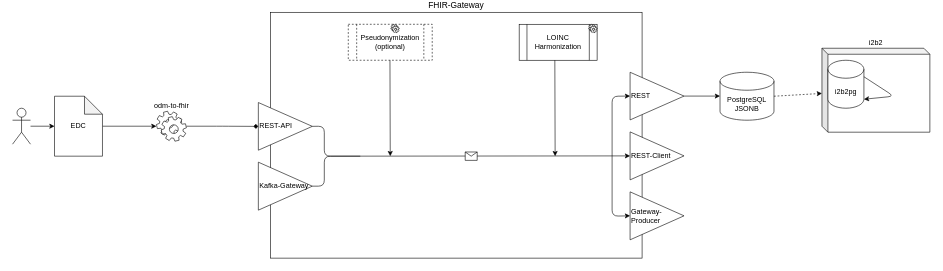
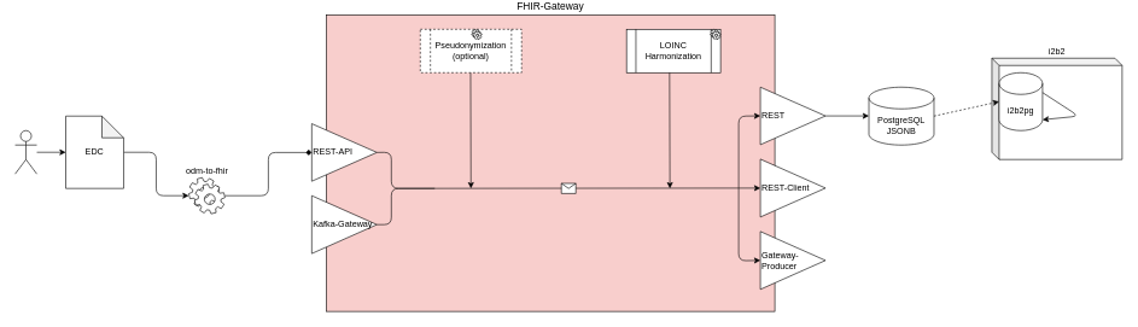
  <mxCell id="0" />
  <mxCell id="1" parent="0" />
  <mxCell id="2" value="" style="endArrow=classic;html=1;entryX=0;entryY=0.5;entryDx=0;entryDy=0;entryPerimeter=0;exitX=1;exitY=0.5;exitDx=0;exitDy=0;" parent="1" source="9" edge="1"><mxGeometry width="50" height="50" relative="1" as="geometry"><mxPoint x="850" y="340" as="sourcePoint" /><mxPoint x="1200" y="159.75" as="targetPoint" /></mxGeometry></mxCell>
  <mxCell id="3" value="" style="group;fontSize=12;" parent="1" vertex="1" connectable="0"><mxGeometry x="430" y="20" width="710" height="410" as="geometry" /></mxCell>
- <mxCell id="4" value="&lt;font style=&quot;font-size: 14px&quot;&gt;FHIR-Gateway&lt;/font&gt;" style="whiteSpace=wrap;html=1;labelPosition=center;verticalLabelPosition=top;align=center;verticalAlign=bottom;" parent="3" vertex="1"><mxGeometry x="20" width="620" height="410" as="geometry" /></mxCell>
+ <mxCell id="4" value="&lt;font style=&quot;font-size: 14px&quot;&gt;FHIR-Gateway&lt;/font&gt;" style="whiteSpace=wrap;html=1;labelPosition=center;verticalLabelPosition=top;align=center;verticalAlign=bottom;fillColor=#f8cecc;" parent="3" vertex="1"><mxGeometry x="20" width="620" height="410" as="geometry" /></mxCell>
  <mxCell id="5" value="REST-API" style="triangle;whiteSpace=wrap;html=1;align=left;" parent="3" vertex="1"><mxGeometry y="150.5" width="90" height="79.5" as="geometry" /></mxCell>
  <mxCell id="6" value="LOINC Harmonization" style="shape=process;whiteSpace=wrap;html=1;backgroundOutline=1;" parent="3" vertex="1"><mxGeometry x="435" y="20" width="130" height="60" as="geometry" /></mxCell>
  <mxCell id="7" value="Pseudonymization (optional)" style="shape=process;whiteSpace=wrap;html=1;backgroundOutline=1;dashed=1;" parent="3" vertex="1"><mxGeometry x="150" y="20" width="140" height="60" as="geometry" /></mxCell>
  <mxCell id="8" value="" style="endArrow=classic;html=1;exitX=0.5;exitY=1;exitDx=0;exitDy=0;" parent="3" edge="1"><mxGeometry x="-120" width="50" height="50" as="geometry"><mxPoint x="219.5" y="80" as="sourcePoint" /><mxPoint x="220" y="240" as="targetPoint" /></mxGeometry></mxCell>
  <mxCell id="9" value="REST" style="triangle;whiteSpace=wrap;html=1;align=left;" parent="3" vertex="1"><mxGeometry x="620" y="100" width="90" height="79.5" as="geometry" /></mxCell>
  <mxCell id="10" value="REST-Client" style="triangle;whiteSpace=wrap;html=1;align=left;" parent="3" vertex="1"><mxGeometry x="620" y="199.5" width="90" height="80" as="geometry" /></mxCell>
  <mxCell id="11" value="Gateway-Producer" style="triangle;whiteSpace=wrap;html=1;align=left;" parent="3" vertex="1"><mxGeometry x="620" y="299.5" width="90" height="80" as="geometry" /></mxCell>
  <mxCell id="12" value="Kafka-Gateway" style="triangle;whiteSpace=wrap;html=1;align=left;" parent="3" vertex="1"><mxGeometry y="250" width="90" height="80" as="geometry" /></mxCell>
  <mxCell id="13" value="" style="endArrow=classic;html=1;exitX=1;exitY=0.5;exitDx=0;exitDy=0;entryX=0;entryY=0.5;entryDx=0;entryDy=0;" parent="3" source="5" target="10" edge="1"><mxGeometry relative="1" as="geometry"><mxPoint x="240" y="240" as="sourcePoint" /><mxPoint x="580" y="240" as="targetPoint" /><Array as="points"><mxPoint x="110" y="190" /><mxPoint x="110" y="240" /></Array></mxGeometry></mxCell>
  <mxCell id="14" value="" style="shape=message;html=1;outlineConnect=0;" parent="13" vertex="1"><mxGeometry width="20" height="14" relative="1" as="geometry"><mxPoint x="15" y="-6.78" as="offset" /></mxGeometry></mxCell>
  <mxCell id="15" value="" style="endArrow=none;html=1;exitX=1;exitY=0.5;exitDx=0;exitDy=0;" parent="3" source="12" edge="1"><mxGeometry width="50" height="50" relative="1" as="geometry"><mxPoint x="420" y="330" as="sourcePoint" /><mxPoint x="170" y="240" as="targetPoint" /><Array as="points"><mxPoint x="110" y="290" /><mxPoint x="110" y="240" /></Array></mxGeometry></mxCell>
  <mxCell id="16" value="" style="endArrow=classic;html=1;entryX=0;entryY=0.5;entryDx=0;entryDy=0;" parent="3" target="9" edge="1"><mxGeometry width="50" height="50" relative="1" as="geometry"><mxPoint x="590" y="240" as="sourcePoint" /><mxPoint x="470" y="280" as="targetPoint" /><Array as="points"><mxPoint x="590" y="140" /></Array></mxGeometry></mxCell>
  <mxCell id="17" value="" style="endArrow=classic;html=1;entryX=0;entryY=0.5;entryDx=0;entryDy=0;" parent="3" target="11" edge="1"><mxGeometry width="50" height="50" relative="1" as="geometry"><mxPoint x="590" y="240" as="sourcePoint" /><mxPoint x="630" y="149.75" as="targetPoint" /><Array as="points"><mxPoint x="590" y="340" /></Array></mxGeometry></mxCell>
  <mxCell id="18" value="" style="endArrow=classic;html=1;exitX=0.5;exitY=1;exitDx=0;exitDy=0;" parent="3" edge="1"><mxGeometry x="155" width="50" height="50" as="geometry"><mxPoint x="494.5" y="80" as="sourcePoint" /><mxPoint x="495" y="240" as="targetPoint" /></mxGeometry></mxCell>
  <mxCell id="19" value="" style="shape=mxgraph.bpmn.service_task;html=1;outlineConnect=0;align=center;" parent="3" vertex="1"><mxGeometry x="221" y="20" width="14" height="14" as="geometry" /></mxCell>
  <mxCell id="20" value="" style="shape=mxgraph.bpmn.service_task;html=1;outlineConnect=0;align=center;" parent="3" vertex="1"><mxGeometry x="551" y="20" width="14" height="14" as="geometry" /></mxCell>
  <mxCell id="21" value="PostgreSQL JSONB" style="shape=cylinder3;whiteSpace=wrap;html=1;boundedLbl=1;backgroundOutline=1;size=15;align=center;" parent="1" vertex="1"><mxGeometry x="1200" y="120" width="90" height="80" as="geometry" /></mxCell>
  <mxCell id="22" style="edgeStyle=orthogonalEdgeStyle;curved=0;rounded=1;sketch=0;orthogonalLoop=1;jettySize=auto;html=1;" parent="1" source="23" target="27" edge="1"><mxGeometry relative="1" as="geometry" /></mxCell>
  <mxCell id="23" value="EDC" style="shape=note;whiteSpace=wrap;html=1;backgroundOutline=1;darkOpacity=0.05;fontSize=12;align=center;" parent="1" vertex="1"><mxGeometry x="90" y="160" width="80" height="100" as="geometry" /></mxCell>
  <mxCell id="24" value="" style="shape=umlActor;verticalLabelPosition=bottom;verticalAlign=middle;html=1;outlineConnect=0;fontSize=12;align=center;" parent="1" vertex="1"><mxGeometry x="20" y="180" width="30" height="60" as="geometry" /></mxCell>
  <mxCell id="25" value="" style="endArrow=classic;html=1;entryX=0;entryY=0.5;entryDx=0;entryDy=0;entryPerimeter=0;" parent="1" source="24" target="23" edge="1"><mxGeometry width="50" height="50" relative="1" as="geometry"><mxPoint x="410" as="sourcePoint" y="-20" /><mxPoint x="460" y="-70" as="targetPoint" /></mxGeometry></mxCell>
  <mxCell id="26" style="edgeStyle=orthogonalEdgeStyle;curved=0;rounded=1;sketch=0;orthogonalLoop=1;jettySize=auto;html=1;endArrow=diamond;" parent="1" source="27" target="5" edge="1"><mxGeometry relative="1" as="geometry"><mxPoint x="370" y="40" as="targetPoint" /></mxGeometry></mxCell>
- <mxCell id="27" value="odm-to-fhir" style="shape=mxgraph.bpmn.service_task;html=1;outlineConnect=0;rounded=0;sketch=0;labelPosition=center;verticalLabelPosition=top;align=center;verticalAlign=bottom;" parent="1" vertex="1"><mxGeometry x="260" y="185" width="50" height="50" as="geometry" /></mxCell>
+ <mxCell id="27" value="odm-to-fhir" style="shape=mxgraph.bpmn.service_task;html=1;outlineConnect=0;rounded=0;sketch=0;labelPosition=center;verticalLabelPosition=top;align=center;verticalAlign=bottom;" parent="1" vertex="1"><mxGeometry x="260" y="245" width="50" height="50" as="geometry" /></mxCell>
  <mxCell id="28" value="i2b2" style="shape=cube;whiteSpace=wrap;html=1;boundedLbl=1;backgroundOutline=1;darkOpacity=0.05;darkOpacity2=0.1;align=center;size=10;labelPosition=center;verticalLabelPosition=top;verticalAlign=bottom;" parent="1" vertex="1"><mxGeometry x="1370" y="80" width="180" height="140" as="geometry" /></mxCell>
  <mxCell id="29" value="i2b2pg" style="shape=cylinder3;whiteSpace=wrap;html=1;boundedLbl=1;backgroundOutline=1;size=15;" vertex="1" parent="1"><mxGeometry x="1380" y="100" width="60" height="80" as="geometry" /></mxCell>
  <mxCell id="30" value="" style="endArrow=classic;html=1;entryX=1;entryY=1;entryDx=0;entryDy=-15;entryPerimeter=0;exitX=1;exitY=0;exitDx=0;exitDy=27.5;exitPerimeter=0;" edge="1" parent="1" source="29" target="29"><mxGeometry width="50" height="50" relative="1" as="geometry"><mxPoint x="1330" y="70" as="sourcePoint" /><mxPoint x="930" y="430" as="targetPoint" /><Array as="points"><mxPoint x="1490" y="160" /></Array></mxGeometry></mxCell>
- <mxCell id="31" value="" style="endArrow=classic;html=1;exitX=1;exitY=0.5;exitDx=0;exitDy=0;exitPerimeter=0;dashed=1;" edge="1" parent="1" source="21" target="28"><mxGeometry width="50" height="50" relative="1" as="geometry"><mxPoint x="1020" y="570" as="sourcePoint" /><mxPoint x="1070" y="520" as="targetPoint" /></mxGeometry></mxCell>
+ <mxCell id="31" value="" style="endArrow=classic;html=1;entryX=0;entryY=0.5;entryDx=0;entryDy=0;entryPerimeter=0;exitX=1;exitY=0.5;exitDx=0;exitDy=0;exitPerimeter=0;dashed=1;" edge="1" parent="1" source="21" target="29"><mxGeometry width="50" height="50" relative="1" as="geometry"><mxPoint x="1020" y="570" as="sourcePoint" /><mxPoint x="1070" y="520" as="targetPoint" /></mxGeometry></mxCell>
